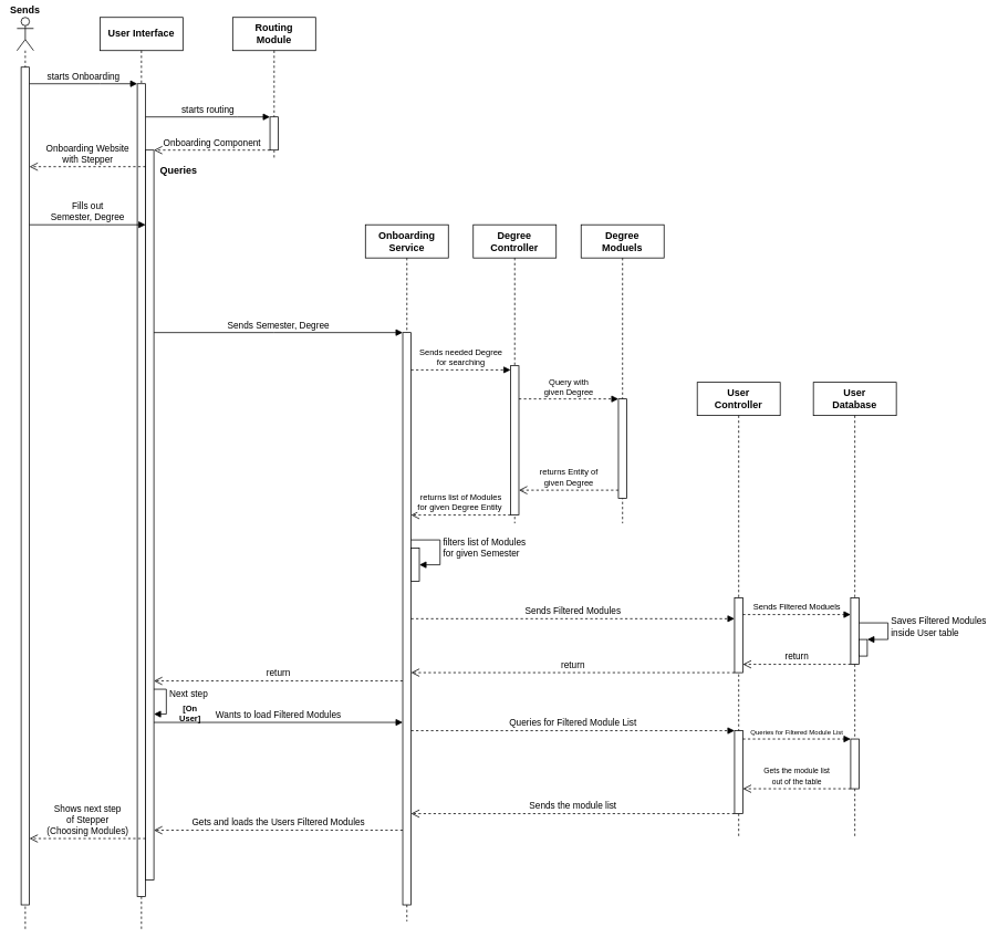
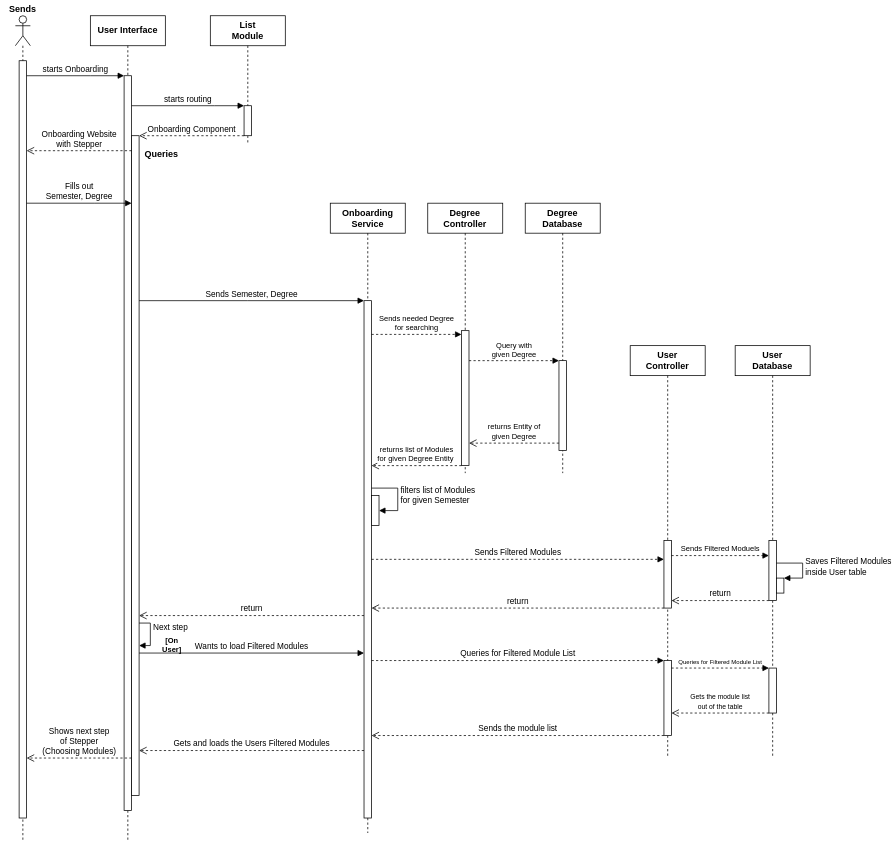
  <mxCell id="0" />
  <mxCell id="1" parent="0" />
  <mxCell id="2" value="Sends" style="shape=umlLifeline;perimeter=lifelinePerimeter;whiteSpace=wrap;html=1;container=1;dropTarget=0;collapsible=0;recursiveResize=0;outlineConnect=0;portConstraint=eastwest;newEdgeStyle={&quot;curved&quot;:0,&quot;rounded&quot;:0};participant=umlActor;size=40;fontSize=12;align=center;labelPosition=center;verticalLabelPosition=top;verticalAlign=bottom;fontStyle=1;fontFamily=Helvetica;" parent="1" vertex="1"><mxGeometry x="20" y="20" width="20" height="1100" as="geometry" /></mxCell>
  <mxCell id="3" value="" style="html=1;points=[[0,0,0,0,5],[0,1,0,0,-5],[1,0,0,0,5],[1,1,0,0,-5]];perimeter=orthogonalPerimeter;outlineConnect=0;targetShapes=umlLifeline;portConstraint=eastwest;newEdgeStyle={&quot;curved&quot;:0,&quot;rounded&quot;:0};" parent="2" vertex="1"><mxGeometry x="5" y="60" width="10" height="1010" as="geometry" /></mxCell>
  <mxCell id="4" value="&lt;b&gt;User Interface&lt;/b&gt;" style="shape=umlLifeline;perimeter=lifelinePerimeter;whiteSpace=wrap;html=1;container=1;dropTarget=0;collapsible=0;recursiveResize=0;outlineConnect=0;portConstraint=eastwest;newEdgeStyle={&quot;curved&quot;:0,&quot;rounded&quot;:0};" parent="1" vertex="1"><mxGeometry x="120" y="20" width="100" height="1100" as="geometry" /></mxCell>
  <mxCell id="5" value="" style="html=1;points=[[0,0,0,0,5],[0,1,0,0,-5],[1,0,0,0,5],[1,1,0,0,-5]];perimeter=orthogonalPerimeter;outlineConnect=0;targetShapes=umlLifeline;portConstraint=eastwest;newEdgeStyle={&quot;curved&quot;:0,&quot;rounded&quot;:0};" parent="4" vertex="1"><mxGeometry x="45" y="80" width="10" height="980" as="geometry" /></mxCell>
  <mxCell id="6" value="" style="html=1;points=[[0,0,0,0,5],[0,1,0,0,-5],[1,0,0,0,5],[1,1,0,0,-5]];perimeter=orthogonalPerimeter;outlineConnect=0;targetShapes=umlLifeline;portConstraint=eastwest;newEdgeStyle={&quot;curved&quot;:0,&quot;rounded&quot;:0};labelPosition=right;verticalLabelPosition=middle;align=left;verticalAlign=middle;" parent="4" vertex="1"><mxGeometry x="55" y="160" width="10" height="880" as="geometry" /></mxCell>
  <mxCell id="7" value="Next step" style="html=1;align=left;spacingLeft=2;endArrow=block;rounded=0;edgeStyle=orthogonalEdgeStyle;curved=0;rounded=0;labelPosition=right;verticalLabelPosition=top;verticalAlign=bottom;" edge="1" target="6" parent="4" source="6"><mxGeometry relative="1" as="geometry"><mxPoint x="70" y="810" as="sourcePoint" /><Array as="points"><mxPoint x="80" y="810" /><mxPoint x="80" y="840" /></Array><mxPoint x="75.0" y="840" as="targetPoint" /></mxGeometry></mxCell>
  <mxCell id="8" value="starts Onboarding" style="html=1;verticalAlign=bottom;endArrow=block;curved=0;rounded=0;" parent="1" source="3" target="5" edge="1"><mxGeometry width="80" relative="1" as="geometry"><mxPoint x="40" y="100" as="sourcePoint" /><mxPoint x="220" y="130" as="targetPoint" /><Array as="points"><mxPoint x="120" y="100" /></Array></mxGeometry></mxCell>
  <mxCell id="9" value="Onboarding Website&lt;div&gt;with Stepper&lt;/div&gt;" style="html=1;verticalAlign=bottom;endArrow=open;dashed=1;endSize=8;curved=0;rounded=0;" parent="1" source="6" target="3" edge="1"><mxGeometry relative="1" as="geometry"><mxPoint x="320" y="190" as="sourcePoint" /><mxPoint x="40" y="140" as="targetPoint" /><Array as="points"><mxPoint x="100" y="200" /></Array></mxGeometry></mxCell>
- <mxCell id="10" value="&lt;b&gt;Routing&lt;/b&gt;&lt;div&gt;&lt;b&gt;Module&lt;/b&gt;&lt;/div&gt;" style="shape=umlLifeline;perimeter=lifelinePerimeter;whiteSpace=wrap;html=1;container=1;dropTarget=0;collapsible=0;recursiveResize=0;outlineConnect=0;portConstraint=eastwest;newEdgeStyle={&quot;curved&quot;:0,&quot;rounded&quot;:0};" parent="1" vertex="1"><mxGeometry x="280" y="20" width="100" height="170" as="geometry" /></mxCell>
+ <mxCell id="10" value="&lt;b&gt;List&lt;/b&gt;&lt;div&gt;&lt;b&gt;Module&lt;/b&gt;&lt;/div&gt;" style="shape=umlLifeline;perimeter=lifelinePerimeter;whiteSpace=wrap;html=1;container=1;dropTarget=0;collapsible=0;recursiveResize=0;outlineConnect=0;portConstraint=eastwest;newEdgeStyle={&quot;curved&quot;:0,&quot;rounded&quot;:0};" parent="1" vertex="1"><mxGeometry x="280" y="20" width="100" height="170" as="geometry" /></mxCell>
  <mxCell id="11" value="" style="html=1;points=[[0,0,0,0,5],[0,1,0,0,-5],[1,0,0,0,5],[1,1,0,0,-5]];perimeter=orthogonalPerimeter;outlineConnect=0;targetShapes=umlLifeline;portConstraint=eastwest;newEdgeStyle={&quot;curved&quot;:0,&quot;rounded&quot;:0};" parent="10" vertex="1"><mxGeometry x="45" y="120" width="10" height="40" as="geometry" /></mxCell>
  <mxCell id="12" value="starts routing" style="html=1;verticalAlign=bottom;endArrow=block;curved=0;rounded=0;" parent="1" source="5" target="11" edge="1"><mxGeometry width="80" relative="1" as="geometry"><mxPoint x="180" y="140" as="sourcePoint" /><mxPoint x="320" y="140" as="targetPoint" /><Array as="points"><mxPoint x="285.3" y="140" /></Array></mxGeometry></mxCell>
  <mxCell id="13" value="Onboarding Component" style="html=1;verticalAlign=bottom;endArrow=open;dashed=1;endSize=8;curved=0;rounded=0;" parent="1" source="11" target="6" edge="1"><mxGeometry relative="1" as="geometry"><mxPoint x="310" y="180" as="sourcePoint" /><mxPoint x="200" y="180" as="targetPoint" /><Array as="points"><mxPoint x="245" y="180" /></Array></mxGeometry></mxCell>
  <mxCell id="14" value="Fills out&lt;div&gt;Semester, Degree&lt;/div&gt;" style="html=1;verticalAlign=bottom;endArrow=block;curved=0;rounded=0;" parent="1" source="3" target="6" edge="1"><mxGeometry width="80" relative="1" as="geometry"><mxPoint x="40" y="270" as="sourcePoint" /><mxPoint x="170" y="270" as="targetPoint" /><Array as="points"><mxPoint x="125" y="270" /></Array></mxGeometry></mxCell>
  <mxCell id="15" value="&lt;b&gt;Onboarding Service&lt;/b&gt;" style="shape=umlLifeline;perimeter=lifelinePerimeter;whiteSpace=wrap;html=1;container=1;dropTarget=0;collapsible=0;recursiveResize=0;outlineConnect=0;portConstraint=eastwest;newEdgeStyle={&quot;curved&quot;:0,&quot;rounded&quot;:0};" parent="1" vertex="1"><mxGeometry x="440" y="270" width="100" height="840" as="geometry" /></mxCell>
  <mxCell id="16" value="" style="html=1;points=[[0,0,0,0,5],[0,1,0,0,-5],[1,0,0,0,5],[1,1,0,0,-5]];perimeter=orthogonalPerimeter;outlineConnect=0;targetShapes=umlLifeline;portConstraint=eastwest;newEdgeStyle={&quot;curved&quot;:0,&quot;rounded&quot;:0};" parent="15" vertex="1"><mxGeometry x="45" y="130" width="10" height="690" as="geometry" /></mxCell>
  <mxCell id="17" value="" style="html=1;points=[[0,0,0,0,5],[0,1,0,0,-5],[1,0,0,0,5],[1,1,0,0,-5]];perimeter=orthogonalPerimeter;outlineConnect=0;targetShapes=umlLifeline;portConstraint=eastwest;newEdgeStyle={&quot;curved&quot;:0,&quot;rounded&quot;:0};" parent="15" vertex="1"><mxGeometry x="55" y="390" width="10" height="40" as="geometry" /></mxCell>
  <mxCell id="18" value="filters list of Modules&lt;div&gt;for given Semester&lt;/div&gt;" style="html=1;align=left;spacingLeft=2;endArrow=block;rounded=0;edgeStyle=orthogonalEdgeStyle;curved=0;rounded=0;" parent="15" source="16" target="17" edge="1"><mxGeometry relative="1" as="geometry"><mxPoint x="60" y="370" as="sourcePoint" /><Array as="points"><mxPoint x="90" y="380" /><mxPoint x="90" y="410" /></Array></mxGeometry></mxCell>
  <mxCell id="19" value="Sends Semester, Degree" style="html=1;verticalAlign=bottom;endArrow=block;curved=0;rounded=0;" parent="1" source="6" target="16" edge="1"><mxGeometry width="80" relative="1" as="geometry"><mxPoint x="190" y="370" as="sourcePoint" /><mxPoint x="430" y="430" as="targetPoint" /><Array as="points"><mxPoint x="330" y="400" /></Array></mxGeometry></mxCell>
  <mxCell id="20" value="&lt;b&gt;Degree&lt;/b&gt;&lt;div&gt;&lt;b&gt;Controller&lt;/b&gt;&lt;/div&gt;" style="shape=umlLifeline;perimeter=lifelinePerimeter;whiteSpace=wrap;html=1;container=1;dropTarget=0;collapsible=0;recursiveResize=0;outlineConnect=0;portConstraint=eastwest;newEdgeStyle={&quot;curved&quot;:0,&quot;rounded&quot;:0};" parent="1" vertex="1"><mxGeometry x="570" y="270" width="100" height="360" as="geometry" /></mxCell>
  <mxCell id="21" value="" style="html=1;points=[[0,0,0,0,5],[0,1,0,0,-5],[1,0,0,0,5],[1,1,0,0,-5]];perimeter=orthogonalPerimeter;outlineConnect=0;targetShapes=umlLifeline;portConstraint=eastwest;newEdgeStyle={&quot;curved&quot;:0,&quot;rounded&quot;:0};" parent="20" vertex="1"><mxGeometry x="45" y="170" width="10" height="180" as="geometry" /></mxCell>
  <mxCell id="22" value="Sends needed Degree&lt;div&gt;for searching&lt;/div&gt;" style="html=1;verticalAlign=bottom;endArrow=block;curved=0;rounded=0;entryX=0;entryY=0;entryDx=0;entryDy=5;entryPerimeter=0;dashed=1;sourcePerimeterSpacing=0;fontSize=10;labelPosition=center;verticalLabelPosition=top;align=center;" parent="1" source="16" target="21" edge="1"><mxGeometry width="80" relative="1" as="geometry"><mxPoint x="550" y="410" as="sourcePoint" /><mxPoint x="700" y="520" as="targetPoint" /></mxGeometry></mxCell>
- <mxCell id="23" value="&lt;b&gt;Degree&lt;/b&gt;&lt;div&gt;&lt;b&gt;Moduels&lt;/b&gt;&lt;/div&gt;" style="shape=umlLifeline;perimeter=lifelinePerimeter;whiteSpace=wrap;html=1;container=1;dropTarget=0;collapsible=0;recursiveResize=0;outlineConnect=0;portConstraint=eastwest;newEdgeStyle={&quot;curved&quot;:0,&quot;rounded&quot;:0};" parent="1" vertex="1"><mxGeometry x="700" y="270" width="100" height="360" as="geometry" /></mxCell>
+ <mxCell id="23" value="&lt;b&gt;Degree&lt;/b&gt;&lt;div&gt;&lt;b&gt;Database&lt;/b&gt;&lt;/div&gt;" style="shape=umlLifeline;perimeter=lifelinePerimeter;whiteSpace=wrap;html=1;container=1;dropTarget=0;collapsible=0;recursiveResize=0;outlineConnect=0;portConstraint=eastwest;newEdgeStyle={&quot;curved&quot;:0,&quot;rounded&quot;:0};" parent="1" vertex="1"><mxGeometry x="700" y="270" width="100" height="360" as="geometry" /></mxCell>
  <mxCell id="24" value="" style="html=1;points=[[0,0,0,0,5],[0,1,0,0,-5],[1,0,0,0,5],[1,1,0,0,-5]];perimeter=orthogonalPerimeter;outlineConnect=0;targetShapes=umlLifeline;portConstraint=eastwest;newEdgeStyle={&quot;curved&quot;:0,&quot;rounded&quot;:0};" parent="23" vertex="1"><mxGeometry x="45" y="210" width="10" height="120" as="geometry" /></mxCell>
  <mxCell id="25" value="Query with&lt;div&gt;given Degree&lt;/div&gt;" style="html=1;verticalAlign=bottom;endArrow=block;curved=0;rounded=0;dashed=1;sourcePerimeterSpacing=0;fontSize=10;labelPosition=center;verticalLabelPosition=top;align=center;" parent="1" edge="1"><mxGeometry width="80" relative="1" as="geometry"><mxPoint x="625" y="480" as="sourcePoint" /><mxPoint x="745" y="480" as="targetPoint" /></mxGeometry></mxCell>
  <mxCell id="26" value="&lt;span style=&quot;font-size: 10px;&quot;&gt;returns Entity of&lt;/span&gt;&lt;div&gt;&lt;span style=&quot;font-size: 10px;&quot;&gt;given Degree&lt;/span&gt;&lt;/div&gt;" style="html=1;verticalAlign=bottom;endArrow=open;dashed=1;endSize=8;curved=0;rounded=0;" parent="1" source="24" target="21" edge="1"><mxGeometry relative="1" as="geometry"><mxPoint x="733" y="590" as="sourcePoint" /><mxPoint x="640" y="590" as="targetPoint" /><Array as="points"><mxPoint x="680" y="590" /></Array></mxGeometry></mxCell>
  <mxCell id="27" value="&lt;font style=&quot;font-size: 10px;&quot;&gt;returns list of Modules&lt;/font&gt;&lt;div&gt;&lt;font style=&quot;font-size: 10px;&quot;&gt;for given Degree Entity&amp;nbsp;&lt;/font&gt;&lt;/div&gt;" style="html=1;verticalAlign=bottom;endArrow=open;dashed=1;endSize=8;curved=0;rounded=0;" parent="1" edge="1" target="16" source="21"><mxGeometry relative="1" as="geometry"><mxPoint x="620" y="620" as="sourcePoint" /><mxPoint x="500" y="620" as="targetPoint" /><Array as="points"><mxPoint x="555" y="620" /></Array></mxGeometry></mxCell>
  <mxCell id="28" value="&lt;b&gt;User&lt;/b&gt;&lt;div&gt;&lt;b&gt;Controller&lt;/b&gt;&lt;/div&gt;" style="shape=umlLifeline;perimeter=lifelinePerimeter;whiteSpace=wrap;html=1;container=1;dropTarget=0;collapsible=0;recursiveResize=0;outlineConnect=0;portConstraint=eastwest;newEdgeStyle={&quot;curved&quot;:0,&quot;rounded&quot;:0};" parent="1" vertex="1"><mxGeometry x="840" y="460" width="100" height="550" as="geometry" /></mxCell>
  <mxCell id="29" value="" style="html=1;points=[[0,0,0,0,5],[0,1,0,0,-5],[1,0,0,0,5],[1,1,0,0,-5]];perimeter=orthogonalPerimeter;outlineConnect=0;targetShapes=umlLifeline;portConstraint=eastwest;newEdgeStyle={&quot;curved&quot;:0,&quot;rounded&quot;:0};" parent="28" vertex="1"><mxGeometry x="45" y="260" width="10" height="90" as="geometry" /></mxCell>
  <mxCell id="30" value="" style="html=1;points=[[0,0,0,0,5],[0,1,0,0,-5],[1,0,0,0,5],[1,1,0,0,-5]];perimeter=orthogonalPerimeter;outlineConnect=0;targetShapes=umlLifeline;portConstraint=eastwest;newEdgeStyle={&quot;curved&quot;:0,&quot;rounded&quot;:0};" vertex="1" parent="28"><mxGeometry x="45" y="420" width="10" height="100" as="geometry" /></mxCell>
  <mxCell id="31" value="Sends Filtered Modules" style="html=1;verticalAlign=bottom;endArrow=block;curved=0;rounded=0;dashed=1;" parent="1" source="16" target="29" edge="1"><mxGeometry width="80" relative="1" as="geometry"><mxPoint x="500" y="720" as="sourcePoint" /><mxPoint x="879.5" y="720" as="targetPoint" /></mxGeometry></mxCell>
  <mxCell id="32" value="&lt;b&gt;User&lt;/b&gt;&lt;div&gt;&lt;b&gt;Database&lt;/b&gt;&lt;/div&gt;" style="shape=umlLifeline;perimeter=lifelinePerimeter;whiteSpace=wrap;html=1;container=1;dropTarget=0;collapsible=0;recursiveResize=0;outlineConnect=0;portConstraint=eastwest;newEdgeStyle={&quot;curved&quot;:0,&quot;rounded&quot;:0};" parent="1" vertex="1"><mxGeometry x="980" y="460" width="100" height="550" as="geometry" /></mxCell>
  <mxCell id="33" value="" style="html=1;points=[[0,0,0,0,5],[0,1,0,0,-5],[1,0,0,0,5],[1,1,0,0,-5]];perimeter=orthogonalPerimeter;outlineConnect=0;targetShapes=umlLifeline;portConstraint=eastwest;newEdgeStyle={&quot;curved&quot;:0,&quot;rounded&quot;:0};" parent="32" vertex="1"><mxGeometry x="45" y="260" width="10" height="80" as="geometry" /></mxCell>
  <mxCell id="34" value="" style="html=1;points=[[0,0,0,0,5],[0,1,0,0,-5],[1,0,0,0,5],[1,1,0,0,-5]];perimeter=orthogonalPerimeter;outlineConnect=0;targetShapes=umlLifeline;portConstraint=eastwest;newEdgeStyle={&quot;curved&quot;:0,&quot;rounded&quot;:0};" parent="32" vertex="1"><mxGeometry x="55" y="310" width="10" height="20" as="geometry" /></mxCell>
  <mxCell id="35" value="Saves Filtered Modules&lt;div&gt;inside User table&lt;/div&gt;" style="html=1;align=left;spacingLeft=2;endArrow=block;rounded=0;edgeStyle=orthogonalEdgeStyle;curved=0;rounded=0;" parent="32" source="33" target="34" edge="1"><mxGeometry relative="1" as="geometry"><mxPoint x="60" y="280" as="sourcePoint" /><Array as="points"><mxPoint x="90" y="290" /><mxPoint x="90" y="310" /></Array></mxGeometry></mxCell>
  <mxCell id="36" value="" style="html=1;points=[[0,0,0,0,5],[0,1,0,0,-5],[1,0,0,0,5],[1,1,0,0,-5]];perimeter=orthogonalPerimeter;outlineConnect=0;targetShapes=umlLifeline;portConstraint=eastwest;newEdgeStyle={&quot;curved&quot;:0,&quot;rounded&quot;:0};" vertex="1" parent="32"><mxGeometry x="45" y="430" width="10" height="60" as="geometry" /></mxCell>
  <mxCell id="37" value="&lt;font style=&quot;font-size: 10px;&quot;&gt;Sends Filtered Moduels&lt;/font&gt;" style="html=1;verticalAlign=bottom;endArrow=block;curved=0;rounded=0;dashed=1;" parent="1" source="29" target="33" edge="1"><mxGeometry width="80" relative="1" as="geometry"><mxPoint x="830" y="780" as="sourcePoint" /><mxPoint x="1010" y="780" as="targetPoint" /><Array as="points"><mxPoint x="960" y="740" /></Array></mxGeometry></mxCell>
  <mxCell id="38" value="return" style="html=1;verticalAlign=bottom;endArrow=open;dashed=1;endSize=8;curved=0;rounded=0;" parent="1" source="33" target="29" edge="1"><mxGeometry relative="1" as="geometry"><mxPoint x="1010" y="800" as="sourcePoint" /><mxPoint x="930" y="800" as="targetPoint" /><Array as="points"><mxPoint x="960" y="800" /></Array></mxGeometry></mxCell>
  <mxCell id="39" value="&lt;b&gt;Queries&lt;/b&gt;" style="text;html=1;align=center;verticalAlign=middle;whiteSpace=wrap;rounded=0;" vertex="1" parent="1"><mxGeometry x="185" y="190" width="60" height="30" as="geometry" /></mxCell>
  <mxCell id="40" value="return" style="html=1;verticalAlign=bottom;endArrow=open;dashed=1;endSize=8;curved=0;rounded=0;" edge="1" parent="1" source="29" target="16"><mxGeometry relative="1" as="geometry"><mxPoint x="760" y="800" as="sourcePoint" /><mxPoint x="550" y="800" as="targetPoint" /><Array as="points"><mxPoint x="690" y="810" /></Array></mxGeometry></mxCell>
  <mxCell id="41" value="return" style="html=1;verticalAlign=bottom;endArrow=open;dashed=1;endSize=8;curved=0;rounded=0;" edge="1" parent="1" source="16" target="6"><mxGeometry relative="1" as="geometry"><mxPoint x="620" y="870" as="sourcePoint" /><mxPoint x="230" y="870" as="targetPoint" /><Array as="points"><mxPoint x="300" y="820" /></Array></mxGeometry></mxCell>
  <mxCell id="42" value="Shows next step&lt;div&gt;of Stepper&lt;/div&gt;&lt;div&gt;(Choosing Modules)&lt;/div&gt;" style="html=1;verticalAlign=bottom;endArrow=open;dashed=1;endSize=8;curved=0;rounded=0;" edge="1" parent="1" source="6" target="3"><mxGeometry relative="1" as="geometry"><mxPoint x="170" y="1010" as="sourcePoint" /><mxPoint x="40" y="1010" as="targetPoint" /><Array as="points"><mxPoint x="87.5" y="1010" /></Array></mxGeometry></mxCell>
  <mxCell id="43" value="Wants to load Filtered Modules" style="html=1;verticalAlign=bottom;endArrow=block;curved=0;rounded=0;" edge="1" parent="1"><mxGeometry width="80" relative="1" as="geometry"><mxPoint x="185" y="870" as="sourcePoint" /><mxPoint x="485" y="870" as="targetPoint" /></mxGeometry></mxCell>
  <mxCell id="44" value="&lt;b&gt;[On User]&lt;/b&gt;" style="text;html=1;align=center;verticalAlign=middle;whiteSpace=wrap;rounded=0;fontSize=10;" vertex="1" parent="1"><mxGeometry x="208" y="854" width="42" height="10" as="geometry" /></mxCell>
  <mxCell id="45" value="Queries for Filtered Module List" style="html=1;verticalAlign=bottom;endArrow=block;curved=0;rounded=0;dashed=1;" edge="1" parent="1"><mxGeometry width="80" relative="1" as="geometry"><mxPoint x="495" y="880" as="sourcePoint" /><mxPoint x="885" y="880" as="targetPoint" /><Array as="points"><mxPoint x="700" y="880" /></Array></mxGeometry></mxCell>
  <mxCell id="46" value="&lt;font style=&quot;font-size: 8px;&quot;&gt;Queries for Filtered Module List&lt;/font&gt;" style="html=1;verticalAlign=bottom;endArrow=block;curved=0;rounded=0;dashed=1;" edge="1" parent="1"><mxGeometry width="80" relative="1" as="geometry"><mxPoint x="895" y="890" as="sourcePoint" /><mxPoint x="1025" y="890" as="targetPoint" /><Array as="points" /></mxGeometry></mxCell>
  <mxCell id="47" value="&lt;font style=&quot;font-size: 9px;&quot;&gt;Gets the module list&lt;/font&gt;&lt;div&gt;&lt;font style=&quot;font-size: 9px;&quot;&gt;out of the table&lt;/font&gt;&lt;/div&gt;" style="html=1;verticalAlign=bottom;endArrow=open;dashed=1;endSize=8;curved=0;rounded=0;" edge="1" parent="1"><mxGeometry relative="1" as="geometry"><mxPoint x="1025" y="950" as="sourcePoint" /><mxPoint x="895" y="950" as="targetPoint" /><Array as="points"><mxPoint x="970" y="950" /></Array></mxGeometry></mxCell>
  <mxCell id="48" value="&lt;font&gt;Sends the module list&lt;/font&gt;" style="html=1;verticalAlign=bottom;endArrow=open;dashed=1;endSize=8;curved=0;rounded=0;" edge="1" parent="1" source="30" target="16"><mxGeometry relative="1" as="geometry"><mxPoint x="830" y="980" as="sourcePoint" /><mxPoint x="560" y="980" as="targetPoint" /><Array as="points"><mxPoint x="635" y="980" /></Array></mxGeometry></mxCell>
  <mxCell id="49" value="Gets and loads the Users Filtered Modules" style="html=1;verticalAlign=bottom;endArrow=open;dashed=1;endSize=8;curved=0;rounded=0;" edge="1" parent="1" source="16" target="6"><mxGeometry relative="1" as="geometry"><mxPoint x="470" y="1000" as="sourcePoint" /><mxPoint x="190" y="1000" as="targetPoint" /><Array as="points"><mxPoint x="330" y="1000" /></Array></mxGeometry></mxCell>
